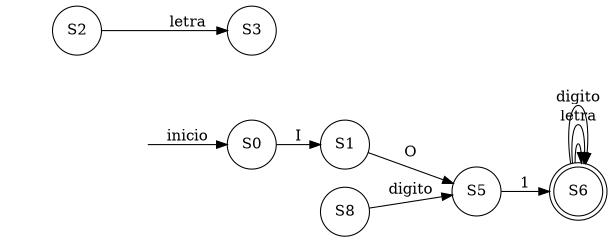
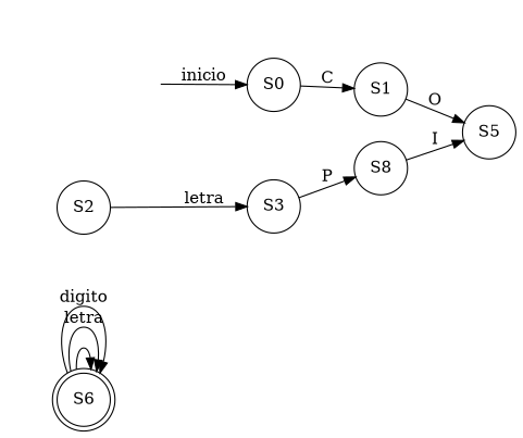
  digraph {
    rankdir=LR
    node [peripheries=1 shape=circle fontcolor=black]
    edge [color=black]
    S6 [peripheries=2 fontcolor=""]
    secret_node [style=invis]
    S0
    S1
    S5
    S2
    S3
    n8 [label=S8]
    S6 -> S6 [label=" "]
    S6 -> S6 [label=letra]
    S6 -> S6 [label=digito]
    secret_node -> S0 [label=inicio]
-   S0 -> S1 [label=I]
+   S0 -> S1 [label=C]
    S1 -> S5 [label=O]
-   S5 -> S6 [label=1]
    S2 -> S3 [label=letra]
-   n8 -> S5 [label=digito]
+   S3 -> n8 [label=P]
+   n8 -> S5 [label=I]
  }
